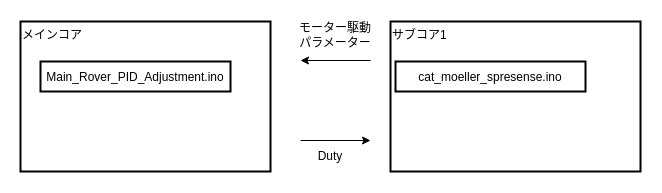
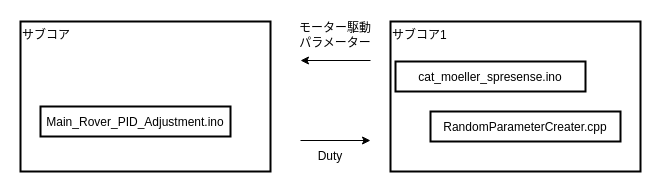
  <mxCell id="0" />
  <mxCell id="1" parent="0" />
- <mxCell id="2" value="&lt;p style=&quot;margin: 0px; font-variant-numeric: normal; font-variant-east-asian: normal; font-variant-alternates: normal; font-kerning: auto; font-optical-sizing: auto; font-feature-settings: normal; font-variation-settings: normal; font-stretch: normal; line-height: normal; text-align: start;&quot; class=&quot;p1&quot;&gt;Main_Rover_PID_Adjustment.ino&lt;/p&gt;" style="text;html=1;strokeColor=default;fillColor=none;align=center;verticalAlign=middle;whiteSpace=wrap;rounded=0;strokeWidth=2;" vertex="1" parent="1"><mxGeometry x="40" y="61" width="190" height="30" as="geometry" /></mxCell>
+ <mxCell id="2" value="&lt;p style=&quot;margin: 0px; font-variant-numeric: normal; font-variant-east-asian: normal; font-variant-alternates: normal; font-kerning: auto; font-optical-sizing: auto; font-feature-settings: normal; font-variation-settings: normal; font-stretch: normal; line-height: normal; text-align: start;&quot; class=&quot;p1&quot;&gt;Main_Rover_PID_Adjustment.ino&lt;/p&gt;" style="text;html=1;strokeColor=default;fillColor=none;align=center;verticalAlign=middle;whiteSpace=wrap;rounded=0;strokeWidth=2;" vertex="1" parent="1"><mxGeometry x="40" y="106" width="190" height="30" as="geometry" /></mxCell>
  <mxCell id="3" value="&lt;p style=&quot;margin: 0px; font-variant-numeric: normal; font-variant-east-asian: normal; font-variant-alternates: normal; font-kerning: auto; font-optical-sizing: auto; font-feature-settings: normal; font-variation-settings: normal; font-stretch: normal; line-height: normal; text-align: start;&quot; class=&quot;p1&quot;&gt;cat_moeller_spresense.ino&lt;/p&gt;" style="text;html=1;strokeColor=default;fillColor=none;align=center;verticalAlign=middle;whiteSpace=wrap;rounded=0;strokeWidth=2;" vertex="1" parent="1"><mxGeometry x="395" y="61" width="190" height="30" as="geometry" /></mxCell>
- <mxCell id="5" value="メインコア" style="text;html=1;strokeColor=default;fillColor=none;align=left;verticalAlign=top;whiteSpace=wrap;rounded=0;strokeWidth=2;" vertex="1" parent="1"><mxGeometry x="20" y="21" width="250" height="150" as="geometry" /></mxCell>
+ <mxCell id="4" value="&lt;p style=&quot;margin: 0px; font-variant-numeric: normal; font-variant-east-asian: normal; font-variant-alternates: normal; font-kerning: auto; font-optical-sizing: auto; font-feature-settings: normal; font-variation-settings: normal; font-stretch: normal; line-height: normal; text-align: start;&quot; class=&quot;p1&quot;&gt;RandomParameterCreater.cpp&lt;/p&gt;" style="text;html=1;strokeColor=default;fillColor=none;align=center;verticalAlign=middle;whiteSpace=wrap;rounded=0;strokeWidth=2;" vertex="1" parent="1"><mxGeometry x="430" y="111" width="190" height="30" as="geometry" /></mxCell>
+ <mxCell id="5" value="サブコア" style="text;html=1;strokeColor=default;fillColor=none;align=left;verticalAlign=top;whiteSpace=wrap;rounded=0;strokeWidth=2;" vertex="1" parent="1"><mxGeometry x="20" y="21" width="250" height="150" as="geometry" /></mxCell>
  <mxCell id="6" value="サブコア1" style="text;html=1;strokeColor=default;fillColor=none;align=left;verticalAlign=top;whiteSpace=wrap;rounded=0;strokeWidth=2;" vertex="1" parent="1"><mxGeometry x="390" y="21" width="250" height="150" as="geometry" /></mxCell>
  <mxCell id="7" value="" style="endArrow=none;html=1;endFill=0;startArrow=classic;startFill=1;" edge="1" parent="1"><mxGeometry width="50" height="50" relative="1" as="geometry"><mxPoint x="300" y="60" as="sourcePoint" /><mxPoint x="370" y="60" as="targetPoint" /></mxGeometry></mxCell>
  <mxCell id="8" value="モーター駆動パラメーター" style="text;html=1;strokeColor=none;fillColor=none;align=center;verticalAlign=middle;whiteSpace=wrap;rounded=0;strokeWidth=2;" vertex="1" parent="1"><mxGeometry x="295" y="20" width="80" height="30" as="geometry" /></mxCell>
  <mxCell id="9" value="" style="endArrow=classic;html=1;endFill=1;startArrow=none;startFill=0;" edge="1" parent="1"><mxGeometry width="50" height="50" relative="1" as="geometry"><mxPoint x="300" y="140" as="sourcePoint" /><mxPoint x="370" y="140" as="targetPoint" /></mxGeometry></mxCell>
  <mxCell id="10" value="Duty" style="text;html=1;strokeColor=none;fillColor=none;align=center;verticalAlign=middle;whiteSpace=wrap;rounded=0;strokeWidth=2;" vertex="1" parent="1"><mxGeometry x="290" y="141" width="80" height="30" as="geometry" /></mxCell>
